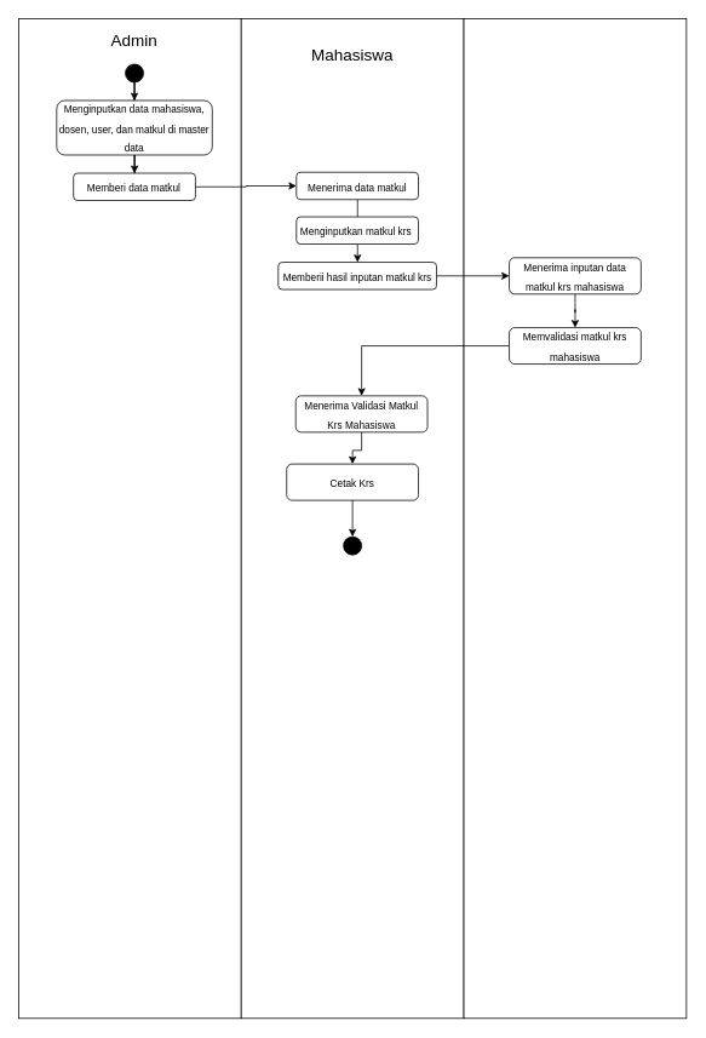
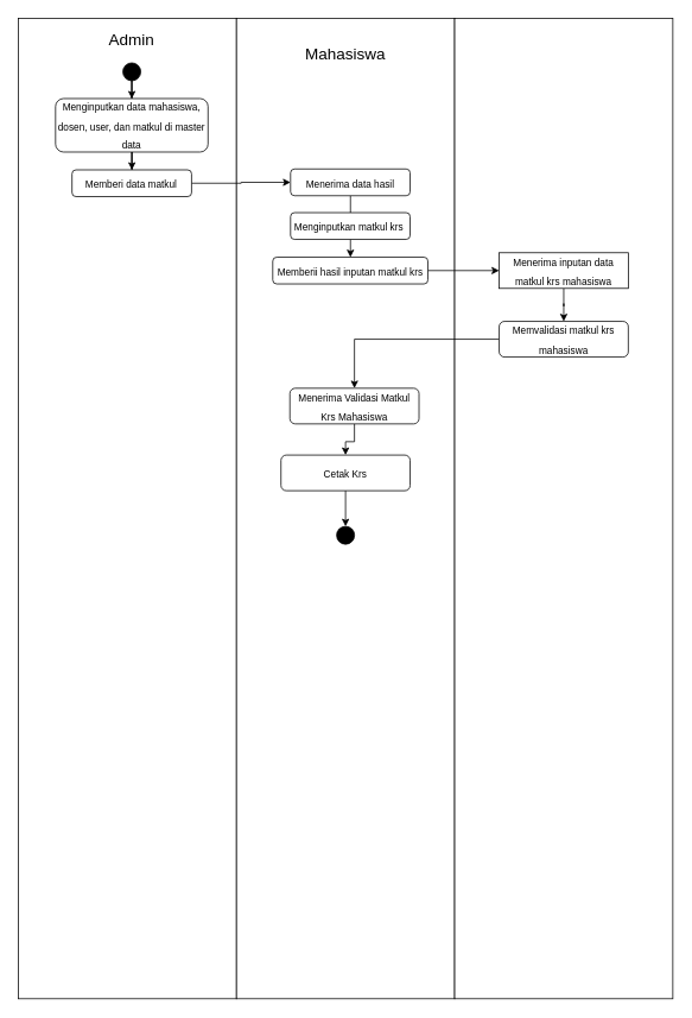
  <mxCell id="0" />
  <mxCell id="1" parent="0" />
  <mxCell id="2" value="" style="group;movable=0;resizable=0;rotatable=0;deletable=0;editable=0;connectable=0;" parent="1" vertex="1" connectable="0"><mxGeometry x="20" y="20" width="735" height="1100" as="geometry" /></mxCell>
  <mxCell id="3" value="" style="rounded=0;whiteSpace=wrap;html=1;movable=0;resizable=0;rotatable=0;deletable=0;editable=0;connectable=0;" parent="2" vertex="1"><mxGeometry width="245" height="1100" as="geometry" /></mxCell>
  <mxCell id="4" value="" style="rounded=0;whiteSpace=wrap;html=1;movable=0;resizable=0;rotatable=0;deletable=0;editable=0;connectable=0;" parent="2" vertex="1"><mxGeometry x="245" width="245" height="1100" as="geometry" /></mxCell>
  <mxCell id="5" value="" style="rounded=0;whiteSpace=wrap;html=1;movable=0;resizable=0;rotatable=0;deletable=0;editable=0;connectable=0;" parent="2" vertex="1"><mxGeometry x="490" width="245" height="1100" as="geometry" /></mxCell>
  <mxCell id="6" value="&lt;font style=&quot;font-size: 18px&quot;&gt;Admin&lt;/font&gt;" style="text;html=1;strokeColor=none;fillColor=none;align=center;verticalAlign=middle;whiteSpace=wrap;rounded=0;" parent="2" vertex="1"><mxGeometry x="55" y="10" width="145" height="30" as="geometry" /></mxCell>
  <mxCell id="7" value="&lt;font style=&quot;font-size: 18px&quot;&gt;Mahasiswa&lt;/font&gt;" style="text;html=1;strokeColor=none;fillColor=none;align=center;verticalAlign=middle;whiteSpace=wrap;rounded=0;" parent="2" vertex="1"><mxGeometry x="295" y="25" width="145" height="30" as="geometry" /></mxCell>
  <mxCell id="8" style="edgeStyle=orthogonalEdgeStyle;rounded=0;orthogonalLoop=1;jettySize=auto;html=1;entryX=0.5;entryY=0;entryDx=0;entryDy=0;" edge="1" parent="2" source="9" target="11"><mxGeometry relative="1" as="geometry" /></mxCell>
  <mxCell id="9" value="" style="ellipse;whiteSpace=wrap;html=1;aspect=fixed;fontSize=18;fillColor=#000000;" parent="2" vertex="1"><mxGeometry x="117.5" y="50" width="20" height="20" as="geometry" /></mxCell>
  <mxCell id="10" style="edgeStyle=orthogonalEdgeStyle;rounded=0;orthogonalLoop=1;jettySize=auto;html=1;fontSize=11;" parent="2" source="11" target="15" edge="1"><mxGeometry relative="1" as="geometry" /></mxCell>
  <mxCell id="11" value="&lt;font style=&quot;font-size: 11px&quot;&gt;Menginputkan data mahasiswa, dosen, user, dan matkul di master data&lt;/font&gt;" style="rounded=1;whiteSpace=wrap;html=1;fontSize=18;fillColor=#FFFFFF;" parent="2" vertex="1"><mxGeometry x="41.87" y="90" width="171.25" height="60" as="geometry" /></mxCell>
  <mxCell id="12" style="edgeStyle=orthogonalEdgeStyle;rounded=0;orthogonalLoop=1;jettySize=auto;html=1;entryX=0.5;entryY=0;entryDx=0;entryDy=0;" edge="1" parent="2" source="13" target="21"><mxGeometry relative="1" as="geometry" /></mxCell>
- <mxCell id="13" value="&lt;span style=&quot;font-size: 11px&quot;&gt;Menerima data matkul&lt;/span&gt;" style="rounded=1;whiteSpace=wrap;html=1;fontSize=18;fillColor=#FFFFFF;" parent="2" vertex="1"><mxGeometry x="305.75" y="169" width="134.25" height="30" as="geometry" /></mxCell>
+ <mxCell id="13" value="&lt;span style=&quot;font-size: 11px&quot;&gt;Menerima data hasil&lt;/span&gt;" style="rounded=1;whiteSpace=wrap;html=1;fontSize=18;fillColor=#FFFFFF;" parent="2" vertex="1"><mxGeometry x="305.75" y="169" width="134.25" height="30" as="geometry" /></mxCell>
  <mxCell id="14" style="edgeStyle=orthogonalEdgeStyle;rounded=0;orthogonalLoop=1;jettySize=auto;html=1;entryX=0;entryY=0.5;entryDx=0;entryDy=0;fontSize=11;" parent="2" source="15" target="13" edge="1"><mxGeometry relative="1" as="geometry" /></mxCell>
  <mxCell id="15" value="&lt;span style=&quot;font-size: 11px&quot;&gt;Memberi data matkul&lt;/span&gt;" style="rounded=1;whiteSpace=wrap;html=1;fontSize=18;fillColor=#FFFFFF;" parent="2" vertex="1"><mxGeometry x="60.37" y="170" width="134.25" height="30" as="geometry" /></mxCell>
  <mxCell id="16" style="edgeStyle=orthogonalEdgeStyle;rounded=0;orthogonalLoop=1;jettySize=auto;html=1;" edge="1" parent="2" source="17" target="19"><mxGeometry relative="1" as="geometry" /></mxCell>
  <mxCell id="17" value="&lt;span style=&quot;font-size: 11px&quot;&gt;Memberii hasil inputan matkul krs&lt;/span&gt;" style="rounded=1;whiteSpace=wrap;html=1;fontSize=18;fillColor=#FFFFFF;" parent="2" vertex="1"><mxGeometry x="285.75" y="268" width="174.25" height="30" as="geometry" /></mxCell>
  <mxCell id="18" style="edgeStyle=orthogonalEdgeStyle;rounded=0;orthogonalLoop=1;jettySize=auto;html=1;entryX=0.5;entryY=0;entryDx=0;entryDy=0;" edge="1" parent="2" source="19" target="23"><mxGeometry relative="1" as="geometry" /></mxCell>
- <mxCell id="19" value="&lt;span style=&quot;font-size: 11px&quot;&gt;Menerima inputan data matkul krs mahasiswa&lt;/span&gt;" style="rounded=1;whiteSpace=wrap;html=1;fontSize=18;fillColor=#FFFFFF;" parent="2" vertex="1"><mxGeometry x="540" y="263" width="145" height="40" as="geometry" /></mxCell>
+ <mxCell id="19" value="&lt;span style=&quot;font-size: 11px&quot;&gt;Menerima inputan data matkul krs mahasiswa&lt;/span&gt;" style="whiteSpace=wrap;html=1;fontSize=18;fillColor=#FFFFFF;rounded=0;" parent="2" vertex="1"><mxGeometry x="540" y="263" width="145" height="40" as="geometry" /></mxCell>
  <mxCell id="20" style="edgeStyle=orthogonalEdgeStyle;rounded=0;orthogonalLoop=1;jettySize=auto;html=1;entryX=0.5;entryY=0;entryDx=0;entryDy=0;" edge="1" parent="2" source="21" target="17"><mxGeometry relative="1" as="geometry" /></mxCell>
  <mxCell id="21" value="&lt;span style=&quot;font-size: 11px&quot;&gt;Menginputkan matkul krs&amp;nbsp;&lt;/span&gt;" style="rounded=1;whiteSpace=wrap;html=1;fontSize=18;fillColor=#FFFFFF;" parent="2" vertex="1"><mxGeometry x="305.75" y="218" width="134.25" height="30" as="geometry" /></mxCell>
  <mxCell id="22" style="edgeStyle=orthogonalEdgeStyle;rounded=0;orthogonalLoop=1;jettySize=auto;html=1;" edge="1" parent="2" source="23" target="25"><mxGeometry relative="1" as="geometry" /></mxCell>
  <mxCell id="23" value="&lt;span style=&quot;font-size: 11px&quot;&gt;Memvalidasi matkul krs mahasiswa&lt;/span&gt;" style="rounded=1;whiteSpace=wrap;html=1;fontSize=18;fillColor=#FFFFFF;" vertex="1" parent="2"><mxGeometry x="540" y="340" width="145" height="40" as="geometry" /></mxCell>
  <mxCell id="24" style="edgeStyle=orthogonalEdgeStyle;rounded=0;orthogonalLoop=1;jettySize=auto;html=1;" edge="1" parent="2" source="25" target="27"><mxGeometry relative="1" as="geometry" /></mxCell>
  <mxCell id="25" value="&lt;span style=&quot;font-size: 11px&quot;&gt;Menerima Validasi Matkul Krs Mahasiswa&lt;/span&gt;" style="rounded=1;whiteSpace=wrap;html=1;fontSize=18;fillColor=#FFFFFF;" vertex="1" parent="2"><mxGeometry x="305" y="415" width="145" height="40" as="geometry" /></mxCell>
  <mxCell id="26" style="edgeStyle=orthogonalEdgeStyle;rounded=0;orthogonalLoop=1;jettySize=auto;html=1;entryX=0.5;entryY=0;entryDx=0;entryDy=0;" edge="1" parent="2" source="27" target="28"><mxGeometry relative="1" as="geometry" /></mxCell>
  <mxCell id="27" value="&lt;span style=&quot;font-size: 11px&quot;&gt;Cetak Krs&lt;/span&gt;" style="rounded=1;whiteSpace=wrap;html=1;fontSize=18;fillColor=#FFFFFF;" vertex="1" parent="2"><mxGeometry x="295" y="490" width="145" height="40" as="geometry" /></mxCell>
  <mxCell id="28" value="" style="ellipse;whiteSpace=wrap;html=1;aspect=fixed;fontSize=18;fillColor=#000000;" vertex="1" parent="2"><mxGeometry x="357.5" y="570" width="20" height="20" as="geometry" /></mxCell>
